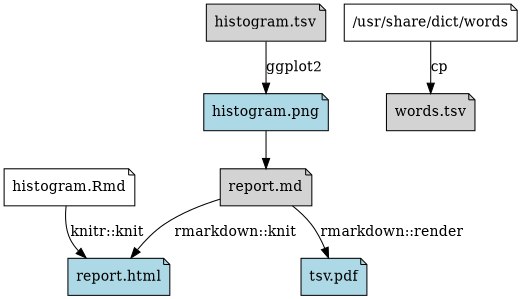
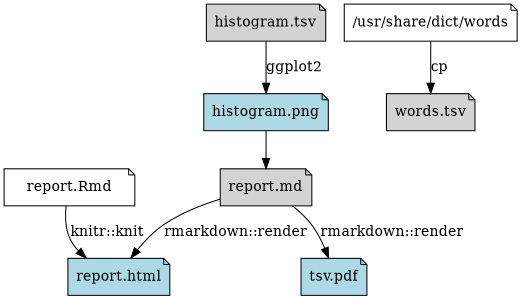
  digraph {
    node [fillcolor=lightblue shape=note style=filled]
-   "report.Rmd" [fillcolor=white label="histogram.Rmd"]
+   "report.Rmd" [fillcolor=white]
    "report.html"
    n3 [label="tsv.pdf"]
    "report.md" [fillcolor=lightgray]
    "/usr/share/dict/words" [fillcolor=white]
    "words.tsv" [fillcolor=lightgray]
    "histogram.png"
    "histogram.tsv" [fillcolor=lightgray]
    "report.Rmd" -> "report.html" [label="knitr::knit"]
-   "report.md" -> "report.html" [label="rmarkdown::knit"]
+   "report.md" -> "report.html" [label="rmarkdown::render"]
    "report.md" -> n3 [label="rmarkdown::render"]
    "/usr/share/dict/words" -> "words.tsv" [label=cp]
    "histogram.png" -> "report.md"
    "histogram.tsv" -> "histogram.png" [label=ggplot2]
  }
